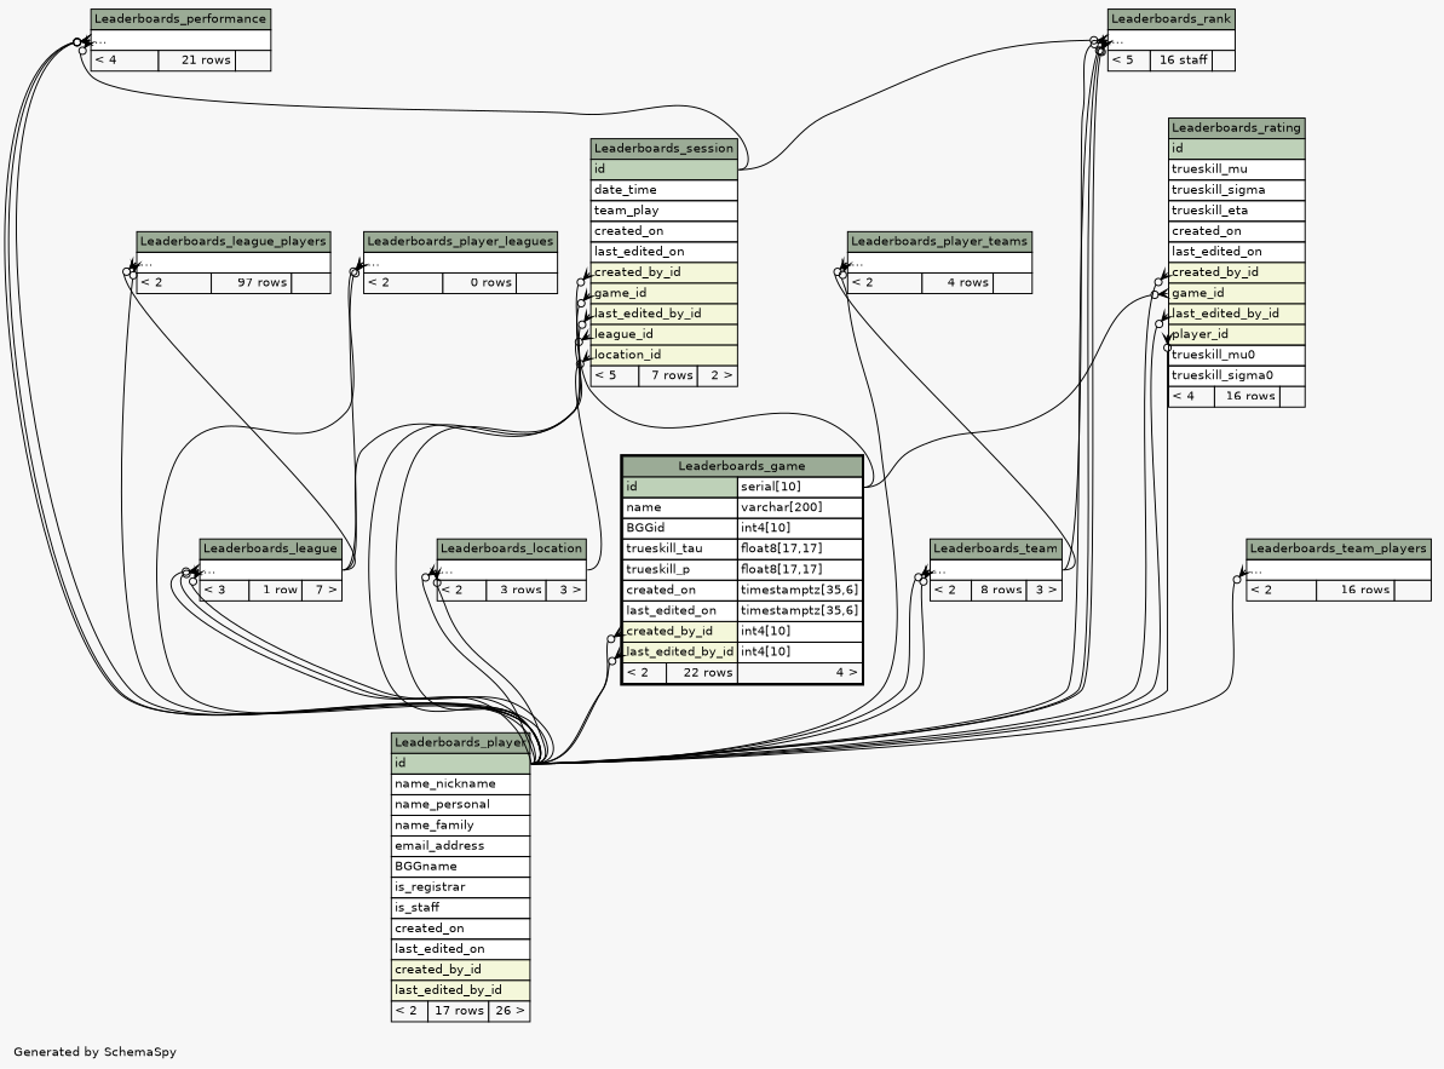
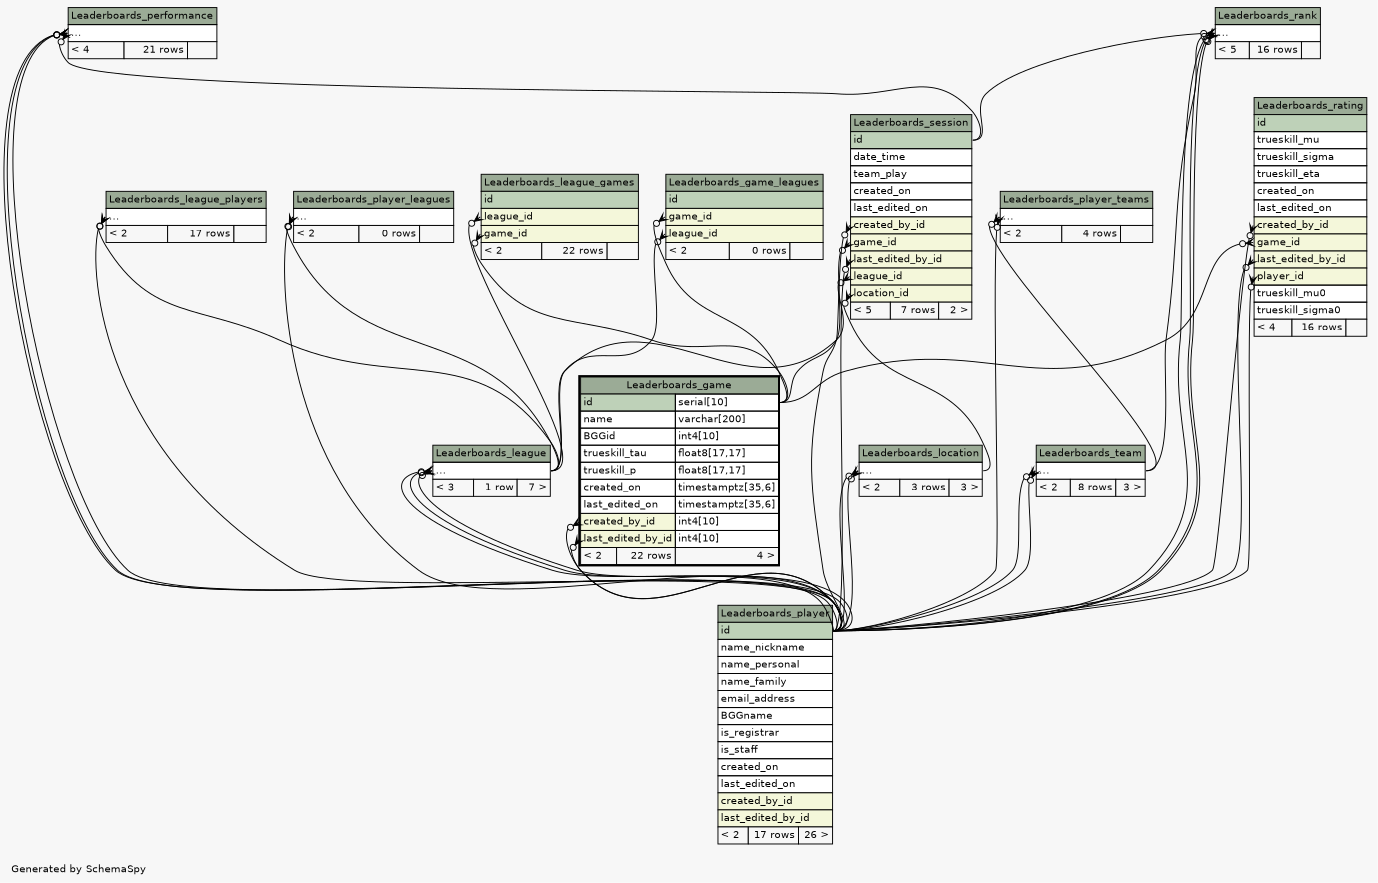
  digraph {
    bgcolor="#f7f7f7"
    fontname=Helvetica
    fontsize=11
    label="\nGenerated by SchemaSpy"
    labeljust=l
    nodesep=0.18
    rankdir=TB
    ranksep=0.46
    node [fontname=Helvetica fontsize=11 shape=plaintext]
    edge [arrowhead=none arrowsize=0.8 arrowtail=crowodot dir=back headport="id:e" tailport="elipses:w"]
    n1 [label=<     <TABLE BORDER="2" CELLBORDER="1" CELLSPACING="0" BGCOLOR="#ffffff">       <TR><TD COLSPAN="3" BGCOLOR="#9bab96" ALIGN="CENTER">Leaderboards_game</TD></TR>       <TR><TD PORT="id" COLSPAN="2" BGCOLOR="#bed1b8" ALIGN="LEFT">id</TD><TD PORT="id.type" ALIGN="LEFT">serial[10]</TD></TR>       <TR><TD PORT="name" COLSPAN="2" ALIGN="LEFT">name</TD><TD PORT="name.type" ALIGN="LEFT">varchar[200]</TD></TR>       <TR><TD PORT="BGGid" COLSPAN="2" ALIGN="LEFT">BGGid</TD><TD PORT="BGGid.type" ALIGN="LEFT">int4[10]</TD></TR>       <TR><TD PORT="trueskill_tau" COLSPAN="2" ALIGN="LEFT">trueskill_tau</TD><TD PORT="trueskill_tau.type" ALIGN="LEFT">float8[17,17]</TD></TR>       <TR><TD PORT="trueskill_p" COLSPAN="2" ALIGN="LEFT">trueskill_p</TD><TD PORT="trueskill_p.type" ALIGN="LEFT">float8[17,17]</TD></TR>       <TR><TD PORT="created_on" COLSPAN="2" ALIGN="LEFT">created_on</TD><TD PORT="created_on.type" ALIGN="LEFT">timestamptz[35,6]</TD></TR>       <TR><TD PORT="last_edited_on" COLSPAN="2" ALIGN="LEFT">last_edited_on</TD><TD PORT="last_edited_on.type" ALIGN="LEFT">timestamptz[35,6]</TD></TR>       <TR><TD PORT="created_by_id" COLSPAN="2" BGCOLOR="#f4f7da" ALIGN="LEFT">created_by_id</TD><TD PORT="created_by_id.type" ALIGN="LEFT">int4[10]</TD></TR>       <TR><TD PORT="last_edited_by_id" COLSPAN="2" BGCOLOR="#f4f7da" ALIGN="LEFT">last_edited_by_id</TD><TD PORT="last_edited_by_id.type" ALIGN="LEFT">int4[10]</TD></TR>       <TR><TD ALIGN="LEFT" BGCOLOR="#f7f7f7">&lt; 2</TD><TD ALIGN="RIGHT" BGCOLOR="#f7f7f7">22 rows</TD><TD ALIGN="RIGHT" BGCOLOR="#f7f7f7">4 &gt;</TD></TR>     </TABLE>>]
    n2 [label=<     <TABLE BORDER="0" CELLBORDER="1" CELLSPACING="0" BGCOLOR="#ffffff">       <TR><TD COLSPAN="3" BGCOLOR="#9bab96" ALIGN="CENTER">Leaderboards_player</TD></TR>       <TR><TD PORT="id" COLSPAN="3" BGCOLOR="#bed1b8" ALIGN="LEFT">id</TD></TR>       <TR><TD PORT="name_nickname" COLSPAN="3" ALIGN="LEFT">name_nickname</TD></TR>       <TR><TD PORT="name_personal" COLSPAN="3" ALIGN="LEFT">name_personal</TD></TR>       <TR><TD PORT="name_family" COLSPAN="3" ALIGN="LEFT">name_family</TD></TR>       <TR><TD PORT="email_address" COLSPAN="3" ALIGN="LEFT">email_address</TD></TR>       <TR><TD PORT="BGGname" COLSPAN="3" ALIGN="LEFT">BGGname</TD></TR>       <TR><TD PORT="is_registrar" COLSPAN="3" ALIGN="LEFT">is_registrar</TD></TR>       <TR><TD PORT="is_staff" COLSPAN="3" ALIGN="LEFT">is_staff</TD></TR>       <TR><TD PORT="created_on" COLSPAN="3" ALIGN="LEFT">created_on</TD></TR>       <TR><TD PORT="last_edited_on" COLSPAN="3" ALIGN="LEFT">last_edited_on</TD></TR>       <TR><TD PORT="created_by_id" COLSPAN="3" BGCOLOR="#f4f7da" ALIGN="LEFT">created_by_id</TD></TR>       <TR><TD PORT="last_edited_by_id" COLSPAN="3" BGCOLOR="#f4f7da" ALIGN="LEFT">last_edited_by_id</TD></TR>       <TR><TD ALIGN="LEFT" BGCOLOR="#f7f7f7">&lt; 2</TD><TD ALIGN="RIGHT" BGCOLOR="#f7f7f7">17 rows</TD><TD ALIGN="RIGHT" BGCOLOR="#f7f7f7">26 &gt;</TD></TR>     </TABLE>>]
+   n3 [label=<     <TABLE BORDER="0" CELLBORDER="1" CELLSPACING="0" BGCOLOR="#ffffff">       <TR><TD COLSPAN="3" BGCOLOR="#9bab96" ALIGN="CENTER">Leaderboards_game_leagues</TD></TR>       <TR><TD PORT="id" COLSPAN="3" BGCOLOR="#bed1b8" ALIGN="LEFT">id</TD></TR>       <TR><TD PORT="game_id" COLSPAN="3" BGCOLOR="#f4f7da" ALIGN="LEFT">game_id</TD></TR>       <TR><TD PORT="league_id" COLSPAN="3" BGCOLOR="#f4f7da" ALIGN="LEFT">league_id</TD></TR>       <TR><TD ALIGN="LEFT" BGCOLOR="#f7f7f7">&lt; 2</TD><TD ALIGN="RIGHT" BGCOLOR="#f7f7f7">0 rows</TD><TD ALIGN="RIGHT" BGCOLOR="#f7f7f7">  </TD></TR>     </TABLE>>]
    n4 [label=<     <TABLE BORDER="0" CELLBORDER="1" CELLSPACING="0" BGCOLOR="#ffffff">       <TR><TD COLSPAN="3" BGCOLOR="#9bab96" ALIGN="CENTER">Leaderboards_league</TD></TR>       <TR><TD PORT="elipses" COLSPAN="3" ALIGN="LEFT">...</TD></TR>       <TR><TD ALIGN="LEFT" BGCOLOR="#f7f7f7">&lt; 3</TD><TD ALIGN="RIGHT" BGCOLOR="#f7f7f7">1 row</TD><TD ALIGN="RIGHT" BGCOLOR="#f7f7f7">7 &gt;</TD></TR>     </TABLE>>]
-   n6 [label=<     <TABLE BORDER="0" CELLBORDER="1" CELLSPACING="0" BGCOLOR="#ffffff">       <TR><TD COLSPAN="3" BGCOLOR="#9bab96" ALIGN="CENTER">Leaderboards_league_players</TD></TR>       <TR><TD PORT="elipses" COLSPAN="3" ALIGN="LEFT">...</TD></TR>       <TR><TD ALIGN="LEFT" BGCOLOR="#f7f7f7">&lt; 2</TD><TD ALIGN="RIGHT" BGCOLOR="#f7f7f7">97 rows</TD><TD ALIGN="RIGHT" BGCOLOR="#f7f7f7">  </TD></TR>     </TABLE>>]
+   n5 [label=<     <TABLE BORDER="0" CELLBORDER="1" CELLSPACING="0" BGCOLOR="#ffffff">       <TR><TD COLSPAN="3" BGCOLOR="#9bab96" ALIGN="CENTER">Leaderboards_league_games</TD></TR>       <TR><TD PORT="id" COLSPAN="3" BGCOLOR="#bed1b8" ALIGN="LEFT">id</TD></TR>       <TR><TD PORT="league_id" COLSPAN="3" BGCOLOR="#f4f7da" ALIGN="LEFT">league_id</TD></TR>       <TR><TD PORT="game_id" COLSPAN="3" BGCOLOR="#f4f7da" ALIGN="LEFT">game_id</TD></TR>       <TR><TD ALIGN="LEFT" BGCOLOR="#f7f7f7">&lt; 2</TD><TD ALIGN="RIGHT" BGCOLOR="#f7f7f7">22 rows</TD><TD ALIGN="RIGHT" BGCOLOR="#f7f7f7">  </TD></TR>     </TABLE>>]
+   n6 [label=<     <TABLE BORDER="0" CELLBORDER="1" CELLSPACING="0" BGCOLOR="#ffffff">       <TR><TD COLSPAN="3" BGCOLOR="#9bab96" ALIGN="CENTER">Leaderboards_league_players</TD></TR>       <TR><TD PORT="elipses" COLSPAN="3" ALIGN="LEFT">...</TD></TR>       <TR><TD ALIGN="LEFT" BGCOLOR="#f7f7f7">&lt; 2</TD><TD ALIGN="RIGHT" BGCOLOR="#f7f7f7">17 rows</TD><TD ALIGN="RIGHT" BGCOLOR="#f7f7f7">  </TD></TR>     </TABLE>>]
    n7 [label=<     <TABLE BORDER="0" CELLBORDER="1" CELLSPACING="0" BGCOLOR="#ffffff">       <TR><TD COLSPAN="3" BGCOLOR="#9bab96" ALIGN="CENTER">Leaderboards_location</TD></TR>       <TR><TD PORT="elipses" COLSPAN="3" ALIGN="LEFT">...</TD></TR>       <TR><TD ALIGN="LEFT" BGCOLOR="#f7f7f7">&lt; 2</TD><TD ALIGN="RIGHT" BGCOLOR="#f7f7f7">3 rows</TD><TD ALIGN="RIGHT" BGCOLOR="#f7f7f7">3 &gt;</TD></TR>     </TABLE>>]
    n8 [label=<     <TABLE BORDER="0" CELLBORDER="1" CELLSPACING="0" BGCOLOR="#ffffff">       <TR><TD COLSPAN="3" BGCOLOR="#9bab96" ALIGN="CENTER">Leaderboards_performance</TD></TR>       <TR><TD PORT="elipses" COLSPAN="3" ALIGN="LEFT">...</TD></TR>       <TR><TD ALIGN="LEFT" BGCOLOR="#f7f7f7">&lt; 4</TD><TD ALIGN="RIGHT" BGCOLOR="#f7f7f7">21 rows</TD><TD ALIGN="RIGHT" BGCOLOR="#f7f7f7">  </TD></TR>     </TABLE>>]
    n9 [label=<     <TABLE BORDER="0" CELLBORDER="1" CELLSPACING="0" BGCOLOR="#ffffff">       <TR><TD COLSPAN="3" BGCOLOR="#9bab96" ALIGN="CENTER">Leaderboards_session</TD></TR>       <TR><TD PORT="id" COLSPAN="3" BGCOLOR="#bed1b8" ALIGN="LEFT">id</TD></TR>       <TR><TD PORT="date_time" COLSPAN="3" ALIGN="LEFT">date_time</TD></TR>       <TR><TD PORT="team_play" COLSPAN="3" ALIGN="LEFT">team_play</TD></TR>       <TR><TD PORT="created_on" COLSPAN="3" ALIGN="LEFT">created_on</TD></TR>       <TR><TD PORT="last_edited_on" COLSPAN="3" ALIGN="LEFT">last_edited_on</TD></TR>       <TR><TD PORT="created_by_id" COLSPAN="3" BGCOLOR="#f4f7da" ALIGN="LEFT">created_by_id</TD></TR>       <TR><TD PORT="game_id" COLSPAN="3" BGCOLOR="#f4f7da" ALIGN="LEFT">game_id</TD></TR>       <TR><TD PORT="last_edited_by_id" COLSPAN="3" BGCOLOR="#f4f7da" ALIGN="LEFT">last_edited_by_id</TD></TR>       <TR><TD PORT="league_id" COLSPAN="3" BGCOLOR="#f4f7da" ALIGN="LEFT">league_id</TD></TR>       <TR><TD PORT="location_id" COLSPAN="3" BGCOLOR="#f4f7da" ALIGN="LEFT">location_id</TD></TR>       <TR><TD ALIGN="LEFT" BGCOLOR="#f7f7f7">&lt; 5</TD><TD ALIGN="RIGHT" BGCOLOR="#f7f7f7">7 rows</TD><TD ALIGN="RIGHT" BGCOLOR="#f7f7f7">2 &gt;</TD></TR>     </TABLE>>]
    n10 [label=<     <TABLE BORDER="0" CELLBORDER="1" CELLSPACING="0" BGCOLOR="#ffffff">       <TR><TD COLSPAN="3" BGCOLOR="#9bab96" ALIGN="CENTER">Leaderboards_player_leagues</TD></TR>       <TR><TD PORT="elipses" COLSPAN="3" ALIGN="LEFT">...</TD></TR>       <TR><TD ALIGN="LEFT" BGCOLOR="#f7f7f7">&lt; 2</TD><TD ALIGN="RIGHT" BGCOLOR="#f7f7f7">0 rows</TD><TD ALIGN="RIGHT" BGCOLOR="#f7f7f7">  </TD></TR>     </TABLE>>]
    n11 [label=<     <TABLE BORDER="0" CELLBORDER="1" CELLSPACING="0" BGCOLOR="#ffffff">       <TR><TD COLSPAN="3" BGCOLOR="#9bab96" ALIGN="CENTER">Leaderboards_player_teams</TD></TR>       <TR><TD PORT="elipses" COLSPAN="3" ALIGN="LEFT">...</TD></TR>       <TR><TD ALIGN="LEFT" BGCOLOR="#f7f7f7">&lt; 2</TD><TD ALIGN="RIGHT" BGCOLOR="#f7f7f7">4 rows</TD><TD ALIGN="RIGHT" BGCOLOR="#f7f7f7">  </TD></TR>     </TABLE>>]
    n12 [label=<     <TABLE BORDER="0" CELLBORDER="1" CELLSPACING="0" BGCOLOR="#ffffff">       <TR><TD COLSPAN="3" BGCOLOR="#9bab96" ALIGN="CENTER">Leaderboards_team</TD></TR>       <TR><TD PORT="elipses" COLSPAN="3" ALIGN="LEFT">...</TD></TR>       <TR><TD ALIGN="LEFT" BGCOLOR="#f7f7f7">&lt; 2</TD><TD ALIGN="RIGHT" BGCOLOR="#f7f7f7">8 rows</TD><TD ALIGN="RIGHT" BGCOLOR="#f7f7f7">3 &gt;</TD></TR>     </TABLE>>]
-   n13 [label=<     <TABLE BORDER="0" CELLBORDER="1" CELLSPACING="0" BGCOLOR="#ffffff">       <TR><TD COLSPAN="3" BGCOLOR="#9bab96" ALIGN="CENTER">Leaderboards_rank</TD></TR>       <TR><TD PORT="elipses" COLSPAN="3" ALIGN="LEFT">...</TD></TR>       <TR><TD ALIGN="LEFT" BGCOLOR="#f7f7f7">&lt; 5</TD><TD ALIGN="RIGHT" BGCOLOR="#f7f7f7">16 staff</TD><TD ALIGN="RIGHT" BGCOLOR="#f7f7f7">  </TD></TR>     </TABLE>>]
+   n13 [label=<     <TABLE BORDER="0" CELLBORDER="1" CELLSPACING="0" BGCOLOR="#ffffff">       <TR><TD COLSPAN="3" BGCOLOR="#9bab96" ALIGN="CENTER">Leaderboards_rank</TD></TR>       <TR><TD PORT="elipses" COLSPAN="3" ALIGN="LEFT">...</TD></TR>       <TR><TD ALIGN="LEFT" BGCOLOR="#f7f7f7">&lt; 5</TD><TD ALIGN="RIGHT" BGCOLOR="#f7f7f7">16 rows</TD><TD ALIGN="RIGHT" BGCOLOR="#f7f7f7">  </TD></TR>     </TABLE>>]
    n14 [label=<     <TABLE BORDER="0" CELLBORDER="1" CELLSPACING="0" BGCOLOR="#ffffff">       <TR><TD COLSPAN="3" BGCOLOR="#9bab96" ALIGN="CENTER">Leaderboards_rating</TD></TR>       <TR><TD PORT="id" COLSPAN="3" BGCOLOR="#bed1b8" ALIGN="LEFT">id</TD></TR>       <TR><TD PORT="trueskill_mu" COLSPAN="3" ALIGN="LEFT">trueskill_mu</TD></TR>       <TR><TD PORT="trueskill_sigma" COLSPAN="3" ALIGN="LEFT">trueskill_sigma</TD></TR>       <TR><TD PORT="trueskill_eta" COLSPAN="3" ALIGN="LEFT">trueskill_eta</TD></TR>       <TR><TD PORT="created_on" COLSPAN="3" ALIGN="LEFT">created_on</TD></TR>       <TR><TD PORT="last_edited_on" COLSPAN="3" ALIGN="LEFT">last_edited_on</TD></TR>       <TR><TD PORT="created_by_id" COLSPAN="3" BGCOLOR="#f4f7da" ALIGN="LEFT">created_by_id</TD></TR>       <TR><TD PORT="game_id" COLSPAN="3" BGCOLOR="#f4f7da" ALIGN="LEFT">game_id</TD></TR>       <TR><TD PORT="last_edited_by_id" COLSPAN="3" BGCOLOR="#f4f7da" ALIGN="LEFT">last_edited_by_id</TD></TR>       <TR><TD PORT="player_id" COLSPAN="3" BGCOLOR="#f4f7da" ALIGN="LEFT">player_id</TD></TR>       <TR><TD PORT="trueskill_mu0" COLSPAN="3" ALIGN="LEFT">trueskill_mu0</TD></TR>       <TR><TD PORT="trueskill_sigma0" COLSPAN="3" ALIGN="LEFT">trueskill_sigma0</TD></TR>       <TR><TD ALIGN="LEFT" BGCOLOR="#f7f7f7">&lt; 4</TD><TD ALIGN="RIGHT" BGCOLOR="#f7f7f7">16 rows</TD><TD ALIGN="RIGHT" BGCOLOR="#f7f7f7">  </TD></TR>     </TABLE>>]
-   n15 [label=<     <TABLE BORDER="0" CELLBORDER="1" CELLSPACING="0" BGCOLOR="#ffffff">       <TR><TD COLSPAN="3" BGCOLOR="#9bab96" ALIGN="CENTER">Leaderboards_team_players</TD></TR>       <TR><TD PORT="elipses" COLSPAN="3" ALIGN="LEFT">...</TD></TR>       <TR><TD ALIGN="LEFT" BGCOLOR="#f7f7f7">&lt; 2</TD><TD ALIGN="RIGHT" BGCOLOR="#f7f7f7">16 rows</TD><TD ALIGN="RIGHT" BGCOLOR="#f7f7f7">  </TD></TR>     </TABLE>>]
    n1 -> n2 [tailport="created_by_id:w"]
    n1 -> n2 [tailport="last_edited_by_id:w"]
+   n3 -> n1 [headport="id.type:e" tailport="game_id:w"]
+   n3 -> n4 [headport="elipses:e" tailport="league_id:w"]
    n4 -> n2
    n4 -> n2
    n4 -> n2
+   n5 -> n1 [headport="id.type:e" tailport="game_id:w"]
+   n5 -> n4 [headport="elipses:e" tailport="league_id:w"]
    n6 -> n2
    n6 -> n4 [headport="elipses:e"]
    n7 -> n2
    n7 -> n2
    n8 -> n2
    n8 -> n2
    n8 -> n2
    n8 -> n9
    n9 -> n1 [headport="id.type:e" tailport="game_id:w"]
    n9 -> n2 [tailport="created_by_id:w"]
    n9 -> n2 [tailport="last_edited_by_id:w"]
    n9 -> n4 [headport="elipses:e" tailport="league_id:w"]
    n9 -> n7 [headport="elipses:e" tailport="location_id:w"]
    n10 -> n2
    n10 -> n4 [headport="elipses:e"]
    n11 -> n2
    n11 -> n12 [headport="elipses:e"]
    n12 -> n2
    n12 -> n2
    n13 -> n2
    n13 -> n2
    n13 -> n2
    n13 -> n9
    n13 -> n12 [headport="elipses:e"]
    n14 -> n1 [headport="id.type:e" tailport="game_id:w"]
    n14 -> n2 [tailport="created_by_id:w"]
    n14 -> n2 [tailport="last_edited_by_id:w"]
    n14 -> n2 [tailport="player_id:w"]
-   n15 -> n2
  }
